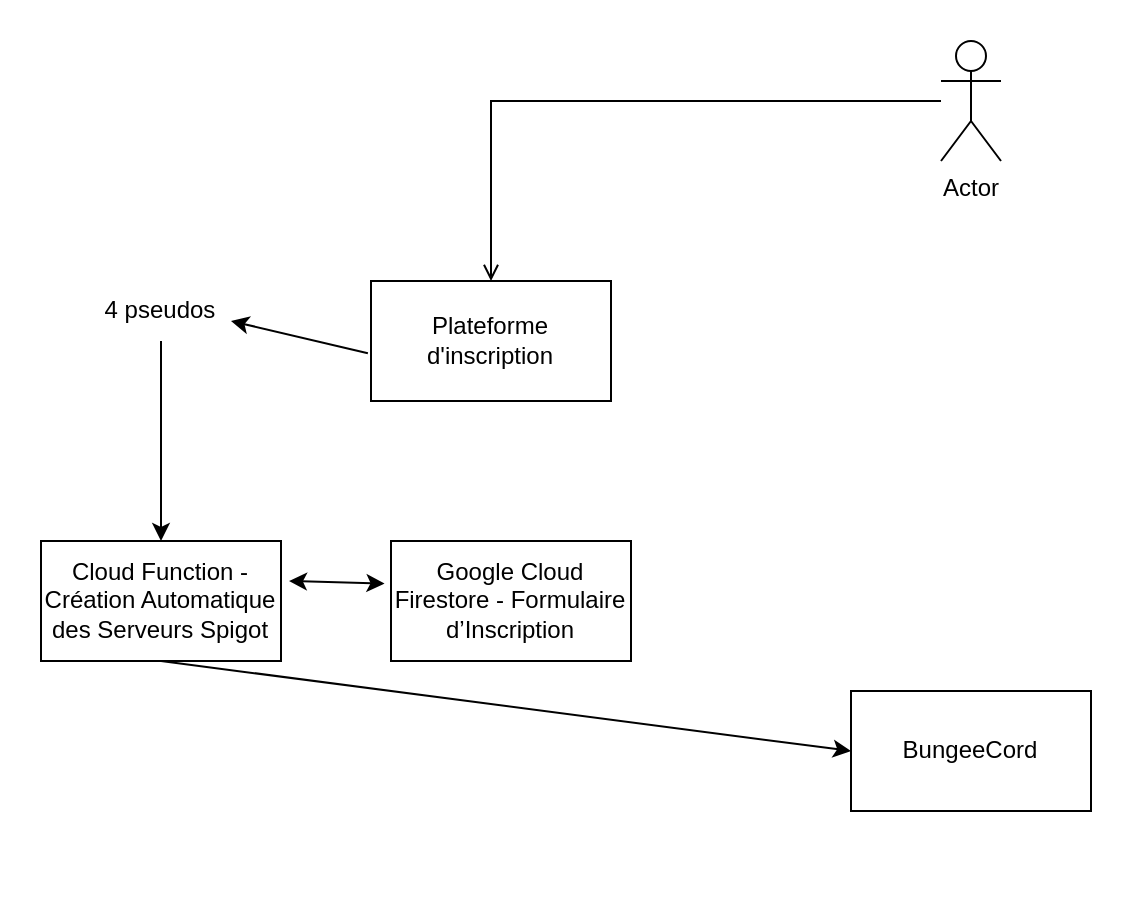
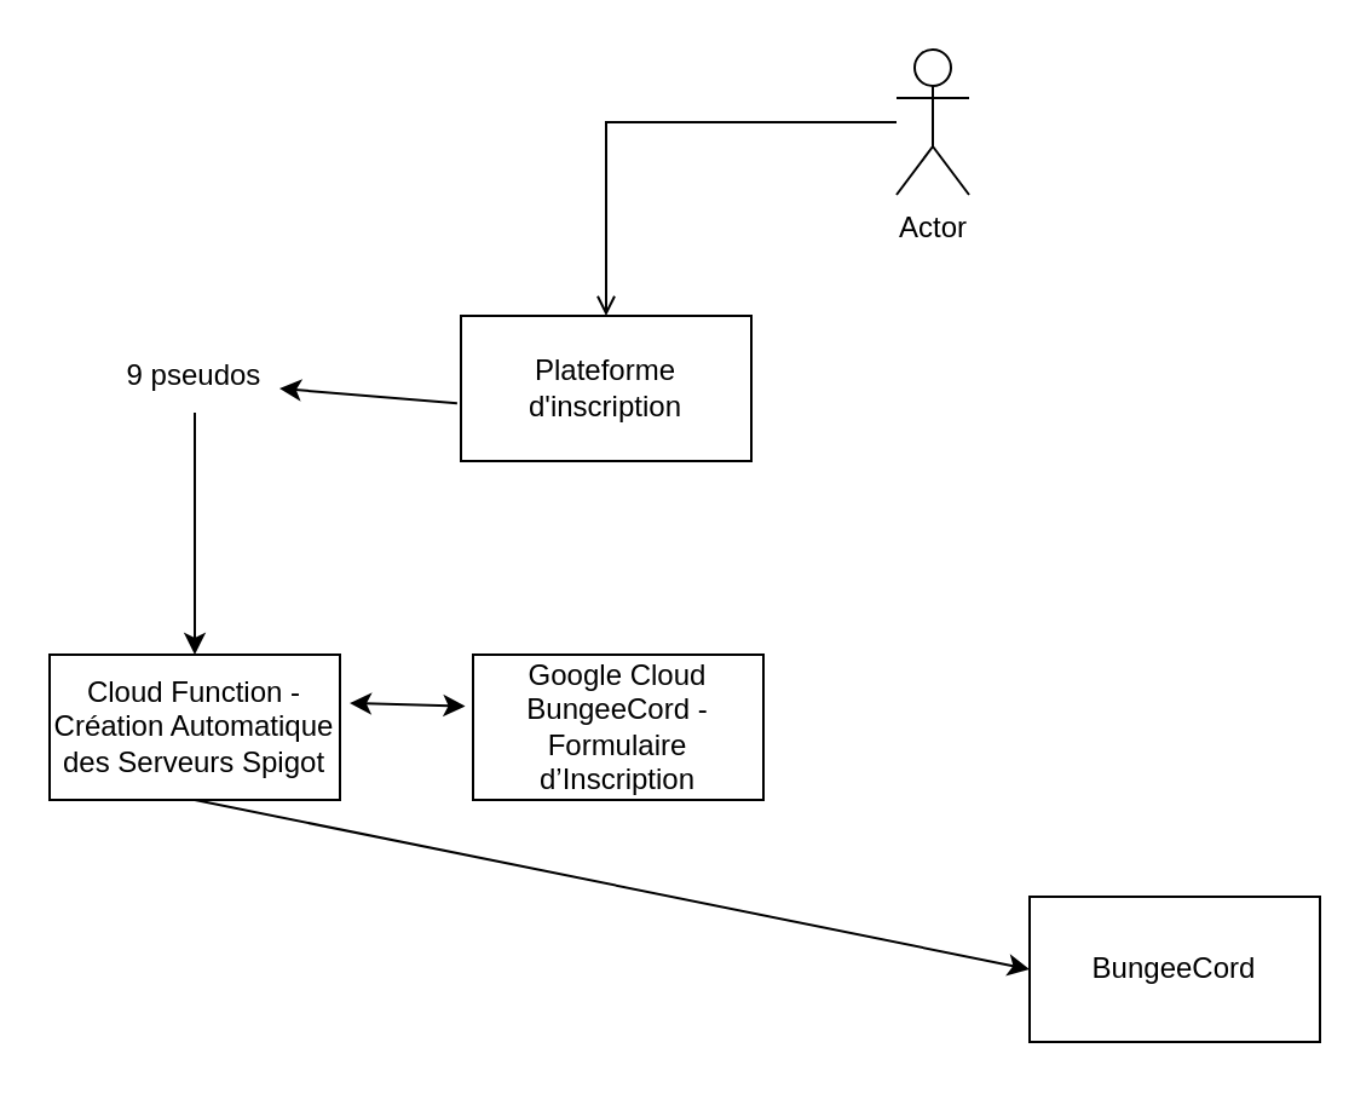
  <mxCell id="0" />
  <mxCell id="1" parent="0" />
- <mxCell id="2" value="&lt;div&gt;Plateforme&lt;/div&gt;&lt;div&gt;d'inscription&lt;/div&gt;" style="rounded=0;whiteSpace=wrap;html=1;" vertex="1" parent="1"><mxGeometry x="185" y="140" width="120" height="60" as="geometry" /></mxCell>
+ <mxCell id="2" value="&lt;div&gt;Plateforme&lt;/div&gt;&lt;div&gt;d'inscription&lt;/div&gt;" style="rounded=0;whiteSpace=wrap;html=1;" vertex="1" parent="1"><mxGeometry x="190" y="130" width="120" height="60" as="geometry" /></mxCell>
  <mxCell id="3" value="" style="edgeStyle=orthogonalEdgeStyle;rounded=0;orthogonalLoop=1;jettySize=auto;html=1;endArrow=open;" edge="1" parent="1" source="4" target="2"><mxGeometry relative="1" as="geometry" /></mxCell>
- <mxCell id="4" value="Actor" style="shape=umlActor;verticalLabelPosition=bottom;verticalAlign=top;html=1;outlineConnect=0;" vertex="1" parent="1"><mxGeometry x="470" y="20" width="30" height="60" as="geometry" /></mxCell>
- <mxCell id="5" value="4 pseudos" style="text;html=1;align=center;verticalAlign=middle;whiteSpace=wrap;rounded=0;" vertex="1" parent="1"><mxGeometry x="50" y="140" width="60" height="30" as="geometry" /></mxCell>
+ <mxCell id="4" value="Actor" style="shape=umlActor;verticalLabelPosition=bottom;verticalAlign=top;html=1;outlineConnect=0;" vertex="1" parent="1"><mxGeometry x="370" y="20" width="30" height="60" as="geometry" /></mxCell>
+ <mxCell id="5" value="9 pseudos" style="text;html=1;align=center;verticalAlign=middle;whiteSpace=wrap;rounded=0;" vertex="1" parent="1"><mxGeometry x="50" y="140" width="60" height="30" as="geometry" /></mxCell>
  <mxCell id="6" value="" style="endArrow=classic;html=1;rounded=0;exitX=-0.013;exitY=0.602;exitDx=0;exitDy=0;exitPerimeter=0;" edge="1" parent="1" source="2"><mxGeometry width="50" height="50" relative="1" as="geometry"><mxPoint x="205" y="310" as="sourcePoint" /><mxPoint x="115" y="160" as="targetPoint" /></mxGeometry></mxCell>
  <mxCell id="7" value="Cloud Function - Création Automatique des Serveurs Spigot" style="rounded=0;whiteSpace=wrap;html=1;" vertex="1" parent="1"><mxGeometry x="20" y="270" width="120" height="60" as="geometry" /></mxCell>
  <mxCell id="8" value="" style="endArrow=classic;html=1;rounded=0;exitX=0.5;exitY=1;exitDx=0;exitDy=0;entryX=0.5;entryY=0;entryDx=0;entryDy=0;" edge="1" parent="1" source="5" target="7"><mxGeometry width="50" height="50" relative="1" as="geometry"><mxPoint x="-85" y="320" as="sourcePoint" /><mxPoint x="-35" y="270" as="targetPoint" /></mxGeometry></mxCell>
- <mxCell id="9" value="Google Cloud Firestore - Formulaire d’Inscription" style="rounded=0;whiteSpace=wrap;html=1;" vertex="1" parent="1"><mxGeometry x="195" y="270" width="120" height="60" as="geometry" /></mxCell>
+ <mxCell id="9" value="Google Cloud BungeeCord - Formulaire d’Inscription" style="rounded=0;whiteSpace=wrap;html=1;" vertex="1" parent="1"><mxGeometry x="195" y="270" width="120" height="60" as="geometry" /></mxCell>
  <mxCell id="10" value="" style="endArrow=classic;startArrow=classic;html=1;rounded=0;entryX=-0.027;entryY=0.355;entryDx=0;entryDy=0;entryPerimeter=0;" edge="1" parent="1" target="9"><mxGeometry width="50" height="50" relative="1" as="geometry"><mxPoint x="144" y="290" as="sourcePoint" /><mxPoint x="185" y="400" as="targetPoint" /></mxGeometry></mxCell>
- <mxCell id="11" value="&lt;div&gt;BungeeCord&lt;/div&gt;" style="rounded=0;whiteSpace=wrap;html=1;" vertex="1" parent="1"><mxGeometry x="425" y="345" width="120" height="60" as="geometry" /></mxCell>
+ <mxCell id="11" value="&lt;div&gt;BungeeCord&lt;/div&gt;" style="rounded=0;whiteSpace=wrap;html=1;" vertex="1" parent="1"><mxGeometry x="425" y="370" width="120" height="60" as="geometry" /></mxCell>
  <mxCell id="12" value="" style="endArrow=classic;html=1;rounded=0;exitX=0.5;exitY=1;exitDx=0;exitDy=0;entryX=0;entryY=0.5;entryDx=0;entryDy=0;" edge="1" parent="1" source="7" target="11"><mxGeometry width="50" height="50" relative="1" as="geometry"><mxPoint x="85" y="430" as="sourcePoint" /><mxPoint x="135" y="380" as="targetPoint" /></mxGeometry></mxCell>
